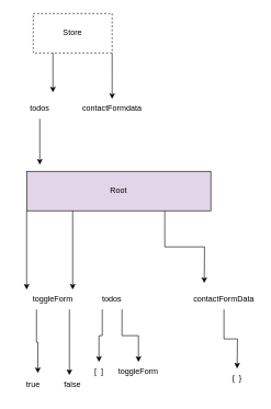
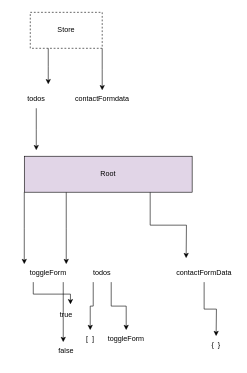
  <mxCell id="0" />
  <mxCell id="1" parent="0" />
  <mxCell id="2" style="edgeStyle=orthogonalEdgeStyle;rounded=0;orthogonalLoop=1;jettySize=auto;html=1;exitX=1;exitY=1;exitDx=0;exitDy=0;" edge="1" parent="1" source="3"><mxGeometry relative="1" as="geometry"><mxPoint x="170" y="150" as="targetPoint" /></mxGeometry></mxCell>
  <mxCell id="3" value="Store" style="rounded=0;whiteSpace=wrap;html=1;dashed=1;" vertex="1" parent="1"><mxGeometry x="50" y="20" width="120" height="60" as="geometry" /></mxCell>
  <mxCell id="4" style="edgeStyle=orthogonalEdgeStyle;rounded=0;orthogonalLoop=1;jettySize=auto;html=1;exitX=0.5;exitY=1;exitDx=0;exitDy=0;" edge="1" parent="1" source="5"><mxGeometry relative="1" as="geometry"><mxPoint x="60" y="250" as="targetPoint" /></mxGeometry></mxCell>
  <mxCell id="5" value="todos" style="text;html=1;align=center;verticalAlign=middle;whiteSpace=wrap;rounded=0;" vertex="1" parent="1"><mxGeometry x="20" y="150" width="80" height="30" as="geometry" /></mxCell>
  <mxCell id="6" style="edgeStyle=orthogonalEdgeStyle;rounded=0;orthogonalLoop=1;jettySize=auto;html=1;exitX=0.25;exitY=1;exitDx=0;exitDy=0;" edge="1" parent="1" source="3"><mxGeometry relative="1" as="geometry"><mxPoint x="80" y="140" as="targetPoint" /></mxGeometry></mxCell>
  <mxCell id="7" style="edgeStyle=orthogonalEdgeStyle;rounded=0;orthogonalLoop=1;jettySize=auto;html=1;exitX=0;exitY=1;exitDx=0;exitDy=0;" edge="1" parent="1" source="10"><mxGeometry relative="1" as="geometry"><mxPoint x="40" y="440" as="targetPoint" /></mxGeometry></mxCell>
  <mxCell id="8" style="edgeStyle=orthogonalEdgeStyle;rounded=0;orthogonalLoop=1;jettySize=auto;html=1;exitX=0.25;exitY=1;exitDx=0;exitDy=0;" edge="1" parent="1" source="10"><mxGeometry relative="1" as="geometry"><mxPoint x="110" y="440" as="targetPoint" /></mxGeometry></mxCell>
  <mxCell id="9" style="edgeStyle=orthogonalEdgeStyle;rounded=0;orthogonalLoop=1;jettySize=auto;html=1;exitX=0.75;exitY=1;exitDx=0;exitDy=0;" edge="1" parent="1" source="10"><mxGeometry relative="1" as="geometry"><mxPoint x="310" y="430" as="targetPoint" /></mxGeometry></mxCell>
  <mxCell id="10" value="Root" style="rounded=0;whiteSpace=wrap;html=1;fillColor=#e1d5e7;" vertex="1" parent="1"><mxGeometry x="40" y="260" width="280" height="60" as="geometry" /></mxCell>
  <mxCell id="11" value="contactFormdata" style="text;html=1;align=center;verticalAlign=middle;whiteSpace=wrap;rounded=0;" vertex="1" parent="1"><mxGeometry x="140" y="150" width="60" height="30" as="geometry" /></mxCell>
  <mxCell id="12" style="edgeStyle=orthogonalEdgeStyle;rounded=0;orthogonalLoop=1;jettySize=auto;html=1;exitX=0.75;exitY=1;exitDx=0;exitDy=0;" edge="1" parent="1" source="13"><mxGeometry relative="1" as="geometry"><mxPoint x="105" y="570" as="targetPoint" /></mxGeometry></mxCell>
  <mxCell id="13" value="toggleForm" style="text;html=1;align=center;verticalAlign=middle;whiteSpace=wrap;rounded=0;" vertex="1" parent="1"><mxGeometry x="30" y="440" width="100" height="30" as="geometry" /></mxCell>
  <mxCell id="14" value="false" style="text;html=1;align=center;verticalAlign=middle;whiteSpace=wrap;rounded=0;" vertex="1" parent="1"><mxGeometry x="80" y="570" width="60" height="30" as="geometry" /></mxCell>
- <mxCell id="15" value="true" style="text;html=1;align=center;verticalAlign=middle;whiteSpace=wrap;rounded=0;" vertex="1" parent="1"><mxGeometry x="20" y="570" width="60" height="30" as="geometry" /></mxCell>
+ <mxCell id="15" value="true" style="text;html=1;align=center;verticalAlign=middle;whiteSpace=wrap;rounded=0;" vertex="1" parent="1"><mxGeometry x="80" y="510" width="60" height="30" as="geometry" /></mxCell>
  <mxCell id="16" style="edgeStyle=orthogonalEdgeStyle;rounded=0;orthogonalLoop=1;jettySize=auto;html=1;exitX=0.25;exitY=1;exitDx=0;exitDy=0;entryX=0.617;entryY=-0.1;entryDx=0;entryDy=0;entryPerimeter=0;" edge="1" parent="1" source="13" target="15"><mxGeometry relative="1" as="geometry" /></mxCell>
  <mxCell id="17" style="edgeStyle=orthogonalEdgeStyle;rounded=0;orthogonalLoop=1;jettySize=auto;html=1;exitX=0.25;exitY=1;exitDx=0;exitDy=0;entryX=0.5;entryY=0;entryDx=0;entryDy=0;" edge="1" parent="1" source="19" target="20"><mxGeometry relative="1" as="geometry" /></mxCell>
  <mxCell id="18" style="edgeStyle=orthogonalEdgeStyle;rounded=0;orthogonalLoop=1;jettySize=auto;html=1;exitX=0.75;exitY=1;exitDx=0;exitDy=0;entryX=0.5;entryY=0;entryDx=0;entryDy=0;" edge="1" parent="1" source="19" target="21"><mxGeometry relative="1" as="geometry" /></mxCell>
  <mxCell id="19" value="todos" style="text;html=1;align=center;verticalAlign=middle;whiteSpace=wrap;rounded=0;" vertex="1" parent="1"><mxGeometry x="140" y="440" width="60" height="30" as="geometry" /></mxCell>
  <mxCell id="20" value="[&amp;nbsp; ]" style="text;html=1;align=center;verticalAlign=middle;whiteSpace=wrap;rounded=0;" vertex="1" parent="1"><mxGeometry x="120" y="550" width="60" height="30" as="geometry" /></mxCell>
  <mxCell id="21" value="toggleForm" style="text;html=1;align=center;verticalAlign=middle;whiteSpace=wrap;rounded=0;" vertex="1" parent="1"><mxGeometry x="180" y="550" width="60" height="30" as="geometry" /></mxCell>
  <mxCell id="22" style="edgeStyle=orthogonalEdgeStyle;rounded=0;orthogonalLoop=1;jettySize=auto;html=1;exitX=0.5;exitY=1;exitDx=0;exitDy=0;" edge="1" parent="1" source="23"><mxGeometry relative="1" as="geometry"><mxPoint x="360" y="560" as="targetPoint" /></mxGeometry></mxCell>
  <mxCell id="23" value="contactFormData" style="text;html=1;align=center;verticalAlign=middle;whiteSpace=wrap;rounded=0;" vertex="1" parent="1"><mxGeometry x="290" y="440" width="100" height="30" as="geometry" /></mxCell>
  <mxCell id="24" value="{&amp;nbsp; }" style="text;html=1;align=center;verticalAlign=middle;whiteSpace=wrap;rounded=0;" vertex="1" parent="1"><mxGeometry x="330" y="560" width="60" height="30" as="geometry" /></mxCell>
